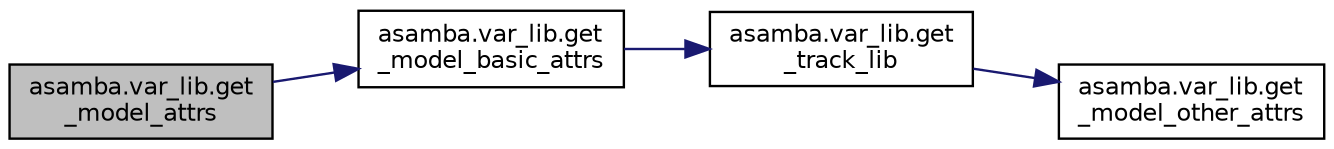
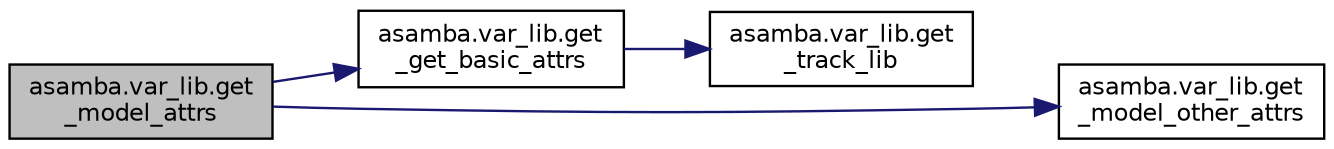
  digraph {
    rankdir=LR
    node [color=black fillcolor=white fontname=Helvetica fontsize=10 shape=record style=filled]
    edge [color=midnightblue fontname=Helvetica fontsize=10 labelfontname=Helvetica labelfontsize=10 style=solid]
    n1 [fillcolor=grey75 fontcolor=black height=0.2 label="asamba.var_lib.get\l_model_attrs" width=0.4]
-   n2 [height=0.2 label="asamba.var_lib.get\l_model_basic_attrs" width=0.4]
+   n2 [height=0.2 label="asamba.var_lib.get\l_get_basic_attrs" width=0.4]
    n3 [height=0.2 label="asamba.var_lib.get\l_model_other_attrs" width=0.4]
    n4 [height=0.2 label="asamba.var_lib.get\l_track_lib" width=0.4]
    n1 -> n2
-   n4 -> n3
+   n1 -> n3
    n2 -> n4
  }
